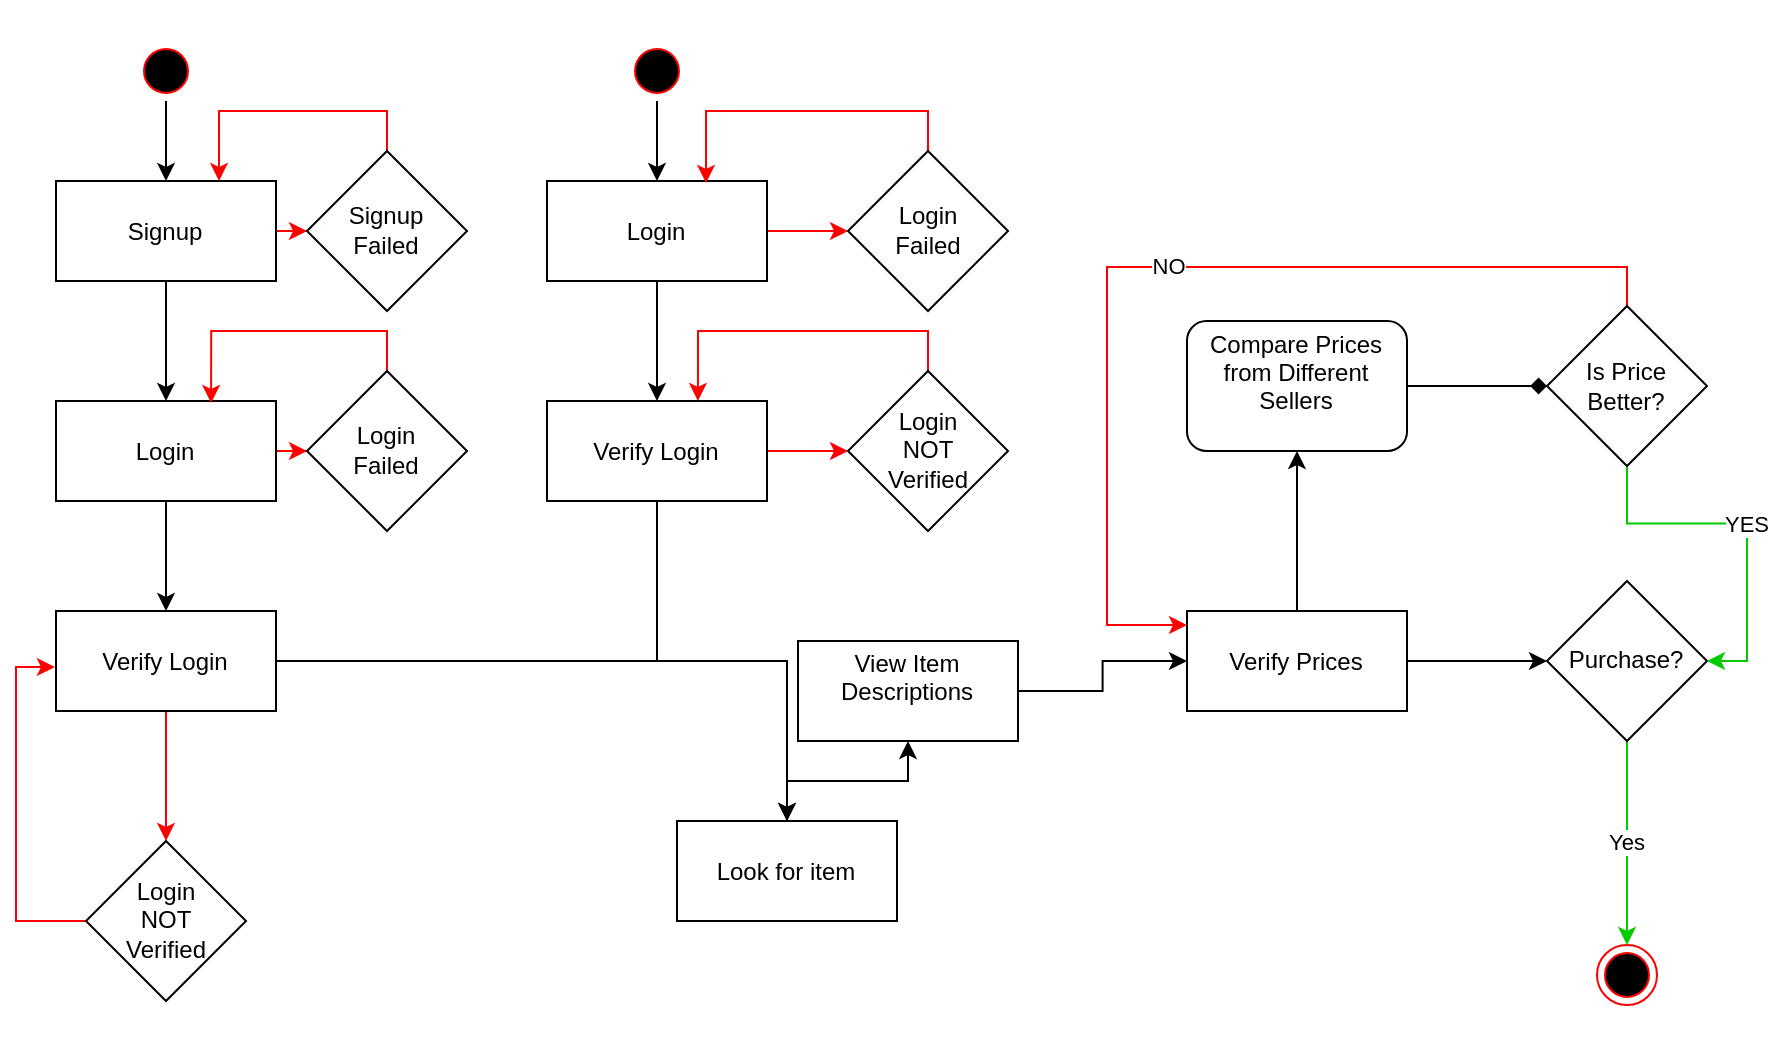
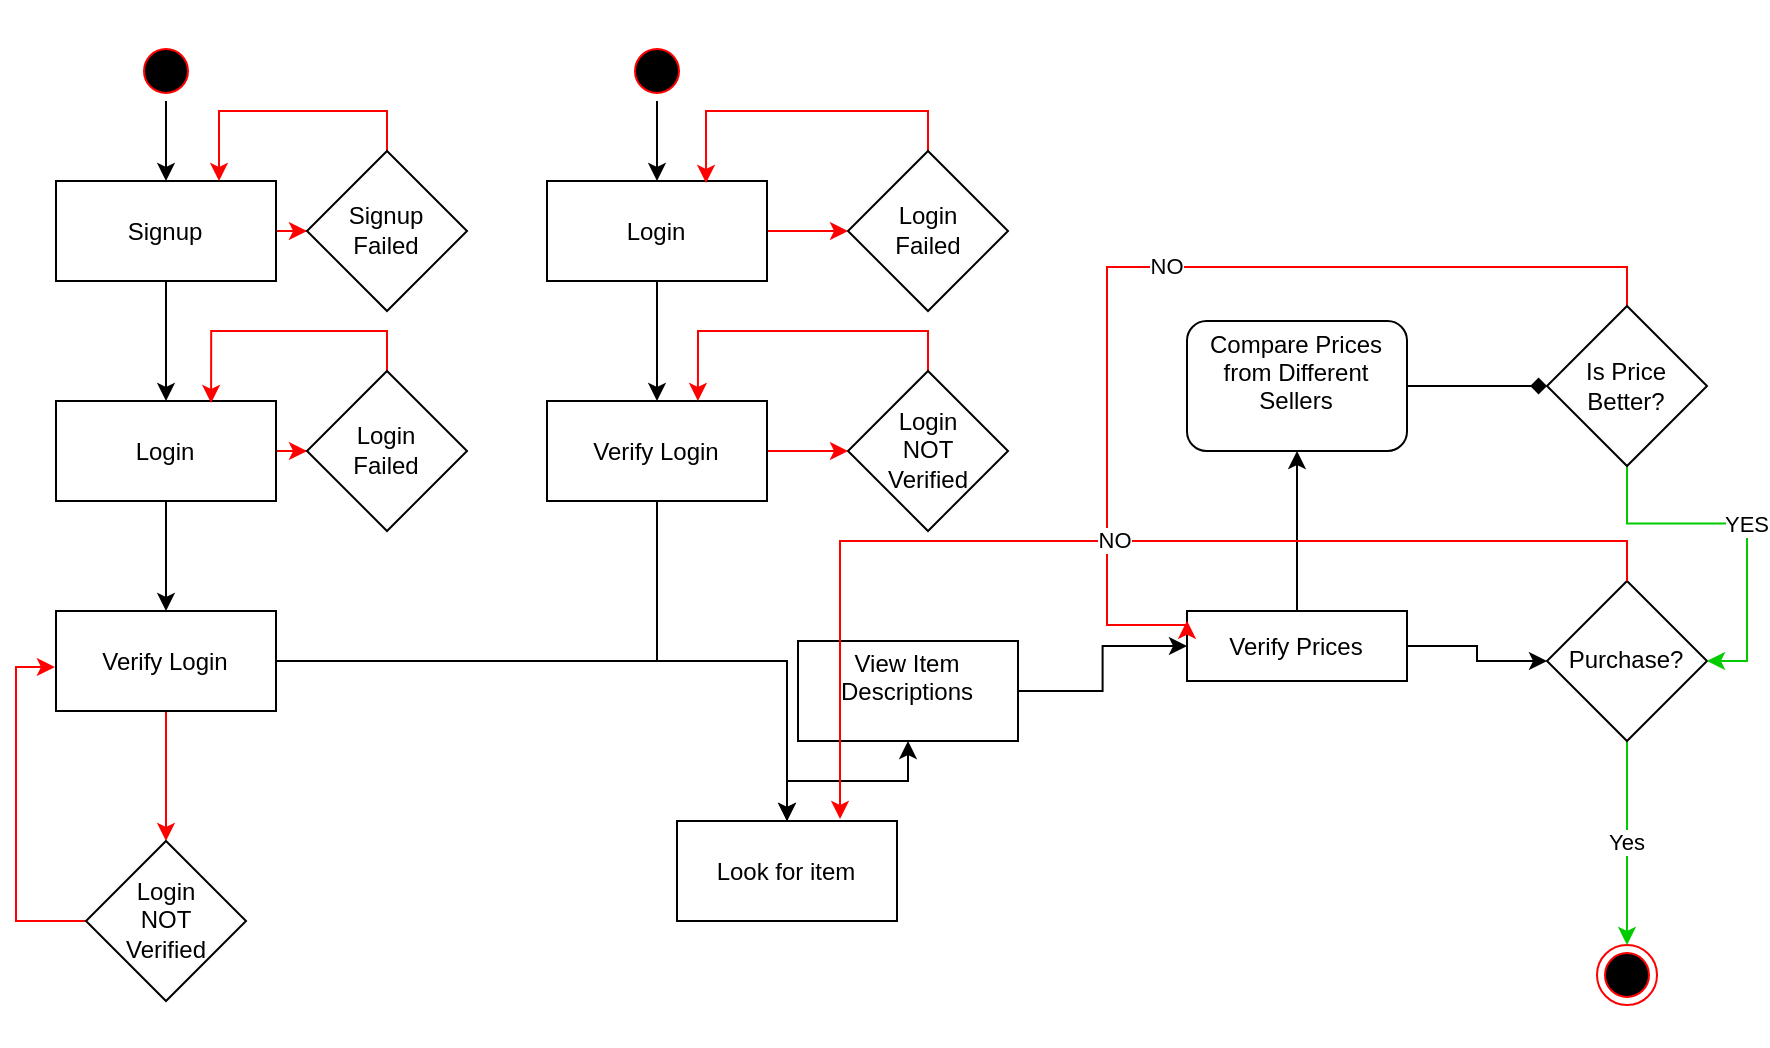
  <mxCell id="0" />
  <mxCell id="1" parent="0" />
  <mxCell id="2" style="edgeStyle=orthogonalEdgeStyle;rounded=0;orthogonalLoop=1;jettySize=auto;html=1;" edge="1" parent="1" source="13" target="29"><mxGeometry relative="1" as="geometry" /></mxCell>
  <mxCell id="3" value="" style="edgeStyle=orthogonalEdgeStyle;rounded=0;orthogonalLoop=1;jettySize=auto;html=1;" edge="1" parent="1" source="30" target="38"><mxGeometry relative="1" as="geometry" /></mxCell>
  <mxCell id="4" value="" style="edgeStyle=orthogonalEdgeStyle;rounded=0;orthogonalLoop=1;jettySize=auto;html=1;" edge="1" parent="1" source="5" target="8"><mxGeometry relative="1" as="geometry" /></mxCell>
  <mxCell id="5" value="" style="ellipse;shape=startState;fillColor=#000000;strokeColor=#ff0000;" vertex="1" parent="1"><mxGeometry x="60.5" y="20" width="30" height="30" as="geometry" /></mxCell>
  <mxCell id="6" value="" style="edgeStyle=orthogonalEdgeStyle;rounded=0;orthogonalLoop=1;jettySize=auto;html=1;" edge="1" parent="1" source="8" target="11"><mxGeometry relative="1" as="geometry" /></mxCell>
  <mxCell id="7" value="" style="edgeStyle=orthogonalEdgeStyle;rounded=0;orthogonalLoop=1;jettySize=auto;html=1;strokeColor=#FF0000;" edge="1" parent="1" source="8" target="19"><mxGeometry relative="1" as="geometry" /></mxCell>
  <mxCell id="8" value="Signup" style="" vertex="1" parent="1"><mxGeometry x="20.5" y="90" width="110" height="50" as="geometry" /></mxCell>
  <mxCell id="9" value="" style="edgeStyle=orthogonalEdgeStyle;rounded=0;orthogonalLoop=1;jettySize=auto;html=1;" edge="1" parent="1" source="11" target="13"><mxGeometry relative="1" as="geometry" /></mxCell>
  <mxCell id="10" value="" style="edgeStyle=orthogonalEdgeStyle;rounded=0;orthogonalLoop=1;jettySize=auto;html=1;strokeColor=#FF0000;" edge="1" parent="1" source="11" target="17"><mxGeometry relative="1" as="geometry" /></mxCell>
  <mxCell id="11" value="Login" style="" vertex="1" parent="1"><mxGeometry x="20.5" y="200" width="110" height="50" as="geometry" /></mxCell>
  <mxCell id="12" value="" style="edgeStyle=orthogonalEdgeStyle;rounded=0;orthogonalLoop=1;jettySize=auto;html=1;strokeColor=#FF0000;" edge="1" parent="1" source="13" target="15"><mxGeometry relative="1" as="geometry" /></mxCell>
  <mxCell id="13" value="Verify Login" style="" vertex="1" parent="1"><mxGeometry x="20.5" y="305" width="110" height="50" as="geometry" /></mxCell>
  <mxCell id="14" style="edgeStyle=orthogonalEdgeStyle;rounded=0;orthogonalLoop=1;jettySize=auto;html=1;exitX=0;exitY=0.5;exitDx=0;exitDy=0;entryX=-0.005;entryY=0.56;entryDx=0;entryDy=0;entryPerimeter=0;strokeColor=#FF0000;" edge="1" parent="1" source="15" target="13"><mxGeometry relative="1" as="geometry" /></mxCell>
  <mxCell id="15" value="&lt;div&gt;Login&lt;/div&gt;&lt;div&gt;NOT&lt;/div&gt;&lt;div&gt;Verified&lt;br&gt;&lt;/div&gt;" style="rhombus;whiteSpace=wrap;html=1;fillColor=rgb(255, 255, 255);" vertex="1" parent="1"><mxGeometry x="35.5" y="420" width="80" height="80" as="geometry" /></mxCell>
  <mxCell id="16" style="edgeStyle=orthogonalEdgeStyle;rounded=0;orthogonalLoop=1;jettySize=auto;html=1;exitX=0.5;exitY=0;exitDx=0;exitDy=0;entryX=0.705;entryY=0.02;entryDx=0;entryDy=0;entryPerimeter=0;strokeColor=#FF0000;" edge="1" parent="1" source="17" target="11"><mxGeometry relative="1" as="geometry" /></mxCell>
  <mxCell id="17" value="&lt;div&gt;Login&lt;/div&gt;&lt;div&gt;Failed&lt;br&gt;&lt;/div&gt;" style="rhombus;whiteSpace=wrap;html=1;fillColor=rgb(255, 255, 255);" vertex="1" parent="1"><mxGeometry x="146" y="185" width="80" height="80" as="geometry" /></mxCell>
  <mxCell id="18" style="edgeStyle=orthogonalEdgeStyle;rounded=0;orthogonalLoop=1;jettySize=auto;html=1;exitX=0.5;exitY=0;exitDx=0;exitDy=0;entryX=0.741;entryY=0;entryDx=0;entryDy=0;entryPerimeter=0;strokeColor=#FF0000;" edge="1" parent="1" source="19" target="8"><mxGeometry relative="1" as="geometry" /></mxCell>
  <mxCell id="19" value="&lt;div&gt;Signup&lt;/div&gt;&lt;div&gt;Failed&lt;br&gt;&lt;/div&gt;" style="rhombus;whiteSpace=wrap;html=1;fillColor=rgb(255, 255, 255);" vertex="1" parent="1"><mxGeometry x="146" y="75" width="80" height="80" as="geometry" /></mxCell>
  <mxCell id="20" value="" style="edgeStyle=orthogonalEdgeStyle;rounded=0;orthogonalLoop=1;jettySize=auto;html=1;" edge="1" parent="1" source="21" target="24"><mxGeometry relative="1" as="geometry" /></mxCell>
  <mxCell id="21" value="" style="ellipse;shape=startState;fillColor=#000000;strokeColor=#ff0000;" vertex="1" parent="1"><mxGeometry x="306" y="20" width="30" height="30" as="geometry" /></mxCell>
  <mxCell id="22" value="" style="edgeStyle=orthogonalEdgeStyle;rounded=0;orthogonalLoop=1;jettySize=auto;html=1;strokeColor=#FF0000;" edge="1" parent="1" source="24" target="32"><mxGeometry relative="1" as="geometry" /></mxCell>
  <mxCell id="23" value="" style="edgeStyle=orthogonalEdgeStyle;rounded=0;orthogonalLoop=1;jettySize=auto;html=1;" edge="1" parent="1" source="24" target="27"><mxGeometry relative="1" as="geometry" /></mxCell>
  <mxCell id="24" value="Login" style="" vertex="1" parent="1"><mxGeometry x="266" y="90" width="110" height="50" as="geometry" /></mxCell>
  <mxCell id="25" value="" style="edgeStyle=orthogonalEdgeStyle;rounded=0;orthogonalLoop=1;jettySize=auto;html=1;strokeColor=#FF0000;" edge="1" parent="1" source="27" target="34"><mxGeometry relative="1" as="geometry" /></mxCell>
  <mxCell id="26" value="" style="edgeStyle=orthogonalEdgeStyle;rounded=0;orthogonalLoop=1;jettySize=auto;html=1;" edge="1" parent="1" source="27" target="29"><mxGeometry relative="1" as="geometry" /></mxCell>
  <mxCell id="27" value="Verify Login" style="" vertex="1" parent="1"><mxGeometry x="266" y="200" width="110" height="50" as="geometry" /></mxCell>
  <mxCell id="28" value="" style="edgeStyle=orthogonalEdgeStyle;rounded=0;orthogonalLoop=1;jettySize=auto;html=1;" edge="1" parent="1" source="29" target="30"><mxGeometry relative="1" as="geometry" /></mxCell>
  <mxCell id="29" value="Look for item" style="" vertex="1" parent="1"><mxGeometry x="331" y="410" width="110" height="50" as="geometry" /></mxCell>
  <mxCell id="30" value="View Item&#10;Descriptions&#10;" style="fillColor=rgb(255, 255, 255);strokeColor=rgb(0, 0, 0);fontColor=rgb(0, 0, 0);" vertex="1" parent="1"><mxGeometry x="391.5" y="320" width="110" height="50" as="geometry" /></mxCell>
  <mxCell id="31" style="edgeStyle=orthogonalEdgeStyle;rounded=0;orthogonalLoop=1;jettySize=auto;html=1;exitX=0.5;exitY=0;exitDx=0;exitDy=0;entryX=0.723;entryY=0.02;entryDx=0;entryDy=0;entryPerimeter=0;strokeColor=#FF0000;" edge="1" parent="1" source="32" target="24"><mxGeometry relative="1" as="geometry" /></mxCell>
  <mxCell id="32" value="&lt;div&gt;Login&lt;/div&gt;&lt;div&gt;Failed&lt;br&gt;&lt;/div&gt;" style="rhombus;whiteSpace=wrap;html=1;fillColor=rgb(255, 255, 255);" vertex="1" parent="1"><mxGeometry x="416.5" y="75" width="80" height="80" as="geometry" /></mxCell>
  <mxCell id="33" style="edgeStyle=orthogonalEdgeStyle;rounded=0;orthogonalLoop=1;jettySize=auto;html=1;exitX=0.5;exitY=0;exitDx=0;exitDy=0;entryX=0.686;entryY=0;entryDx=0;entryDy=0;entryPerimeter=0;strokeColor=#FF0000;" edge="1" parent="1" source="34" target="27"><mxGeometry relative="1" as="geometry" /></mxCell>
  <mxCell id="34" value="&lt;div&gt;Login&lt;/div&gt;&lt;div&gt;NOT&lt;br&gt;&lt;/div&gt;&lt;div&gt;Verified&lt;br&gt;&lt;/div&gt;" style="rhombus;whiteSpace=wrap;html=1;fillColor=rgb(255, 255, 255);" vertex="1" parent="1"><mxGeometry x="416.5" y="185" width="80" height="80" as="geometry" /></mxCell>
  <mxCell id="35" value="" style="ellipse;shape=endState;fillColor=#000000;strokeColor=#ff0000" vertex="1" parent="1"><mxGeometry x="791" y="472" width="30" height="30" as="geometry" /></mxCell>
  <mxCell id="36" value="" style="edgeStyle=orthogonalEdgeStyle;rounded=0;orthogonalLoop=1;jettySize=auto;html=1;" edge="1" parent="1" source="38" target="40"><mxGeometry relative="1" as="geometry" /></mxCell>
  <mxCell id="37" value="" style="edgeStyle=orthogonalEdgeStyle;rounded=0;orthogonalLoop=1;jettySize=auto;html=1;" edge="1" parent="1" source="38" target="42"><mxGeometry relative="1" as="geometry" /></mxCell>
- <mxCell id="38" value="Verify Prices" style="fillColor=rgb(255, 255, 255);strokeColor=rgb(0, 0, 0);fontColor=rgb(0, 0, 0);" vertex="1" parent="1"><mxGeometry x="586" y="305" width="110" height="50" as="geometry" /></mxCell>
+ <mxCell id="38" value="Verify Prices" style="fillColor=rgb(255, 255, 255);strokeColor=rgb(0, 0, 0);fontColor=rgb(0, 0, 0);" vertex="1" parent="1"><mxGeometry x="586" y="305" width="110" height="35" as="geometry" /></mxCell>
  <mxCell id="39" value="Yes" style="edgeStyle=orthogonalEdgeStyle;rounded=0;orthogonalLoop=1;jettySize=auto;html=1;strokeColor=#00CC00;" edge="1" parent="1" source="40" target="35"><mxGeometry relative="1" as="geometry" /></mxCell>
  <mxCell id="40" value="Purchase?" style="rhombus;whiteSpace=wrap;html=1;fillColor=rgb(255, 255, 255);" vertex="1" parent="1"><mxGeometry x="766" y="290" width="80" height="80" as="geometry" /></mxCell>
  <mxCell id="41" value="" style="edgeStyle=orthogonalEdgeStyle;rounded=0;orthogonalLoop=1;jettySize=auto;html=1;endArrow=diamond;" edge="1" parent="1" source="42" target="45"><mxGeometry relative="1" as="geometry" /></mxCell>
  <mxCell id="42" value="Compare Prices&#10;from Different&#10;Sellers&#10;" style="fillColor=rgb(255, 255, 255);strokeColor=rgb(0, 0, 0);fontColor=rgb(0, 0, 0);rounded=1;" vertex="1" parent="1"><mxGeometry x="586" y="160" width="110" height="65" as="geometry" /></mxCell>
  <mxCell id="43" value="YES" style="edgeStyle=orthogonalEdgeStyle;rounded=0;orthogonalLoop=1;jettySize=auto;html=1;exitX=0.5;exitY=1;exitDx=0;exitDy=0;entryX=1;entryY=0.5;entryDx=0;entryDy=0;strokeColor=#00CC00;" edge="1" parent="1" source="45" target="40"><mxGeometry relative="1" as="geometry" /></mxCell>
  <mxCell id="44" value="NO" style="edgeStyle=orthogonalEdgeStyle;rounded=0;orthogonalLoop=1;jettySize=auto;html=1;exitX=0.5;exitY=0;exitDx=0;exitDy=0;entryX=0;entryY=0.14;entryDx=0;entryDy=0;entryPerimeter=0;strokeColor=#FF0000;" edge="1" parent="1" source="45" target="38"><mxGeometry relative="1" as="geometry"><mxPoint x="546" y="312" as="targetPoint" /><Array as="points"><mxPoint x="806" y="133" /><mxPoint x="546" y="133" /><mxPoint x="546" y="312" /></Array></mxGeometry></mxCell>
  <mxCell id="45" value="&lt;div&gt;Is Price&lt;/div&gt;&lt;div&gt;Better?&lt;br&gt;&lt;/div&gt;" style="rhombus;whiteSpace=wrap;html=1;fillColor=rgb(255, 255, 255);" vertex="1" parent="1"><mxGeometry x="766" y="152.5" width="80" height="80" as="geometry" /></mxCell>
+ <mxCell id="46" value="NO" style="edgeStyle=orthogonalEdgeStyle;rounded=0;orthogonalLoop=1;jettySize=auto;html=1;exitX=0.5;exitY=0;exitDx=0;exitDy=0;entryX=0.741;entryY=-0.02;entryDx=0;entryDy=0;entryPerimeter=0;strokeColor=#FF0000;" edge="1" parent="1" source="40" target="29"><mxGeometry relative="1" as="geometry" /></mxCell>
